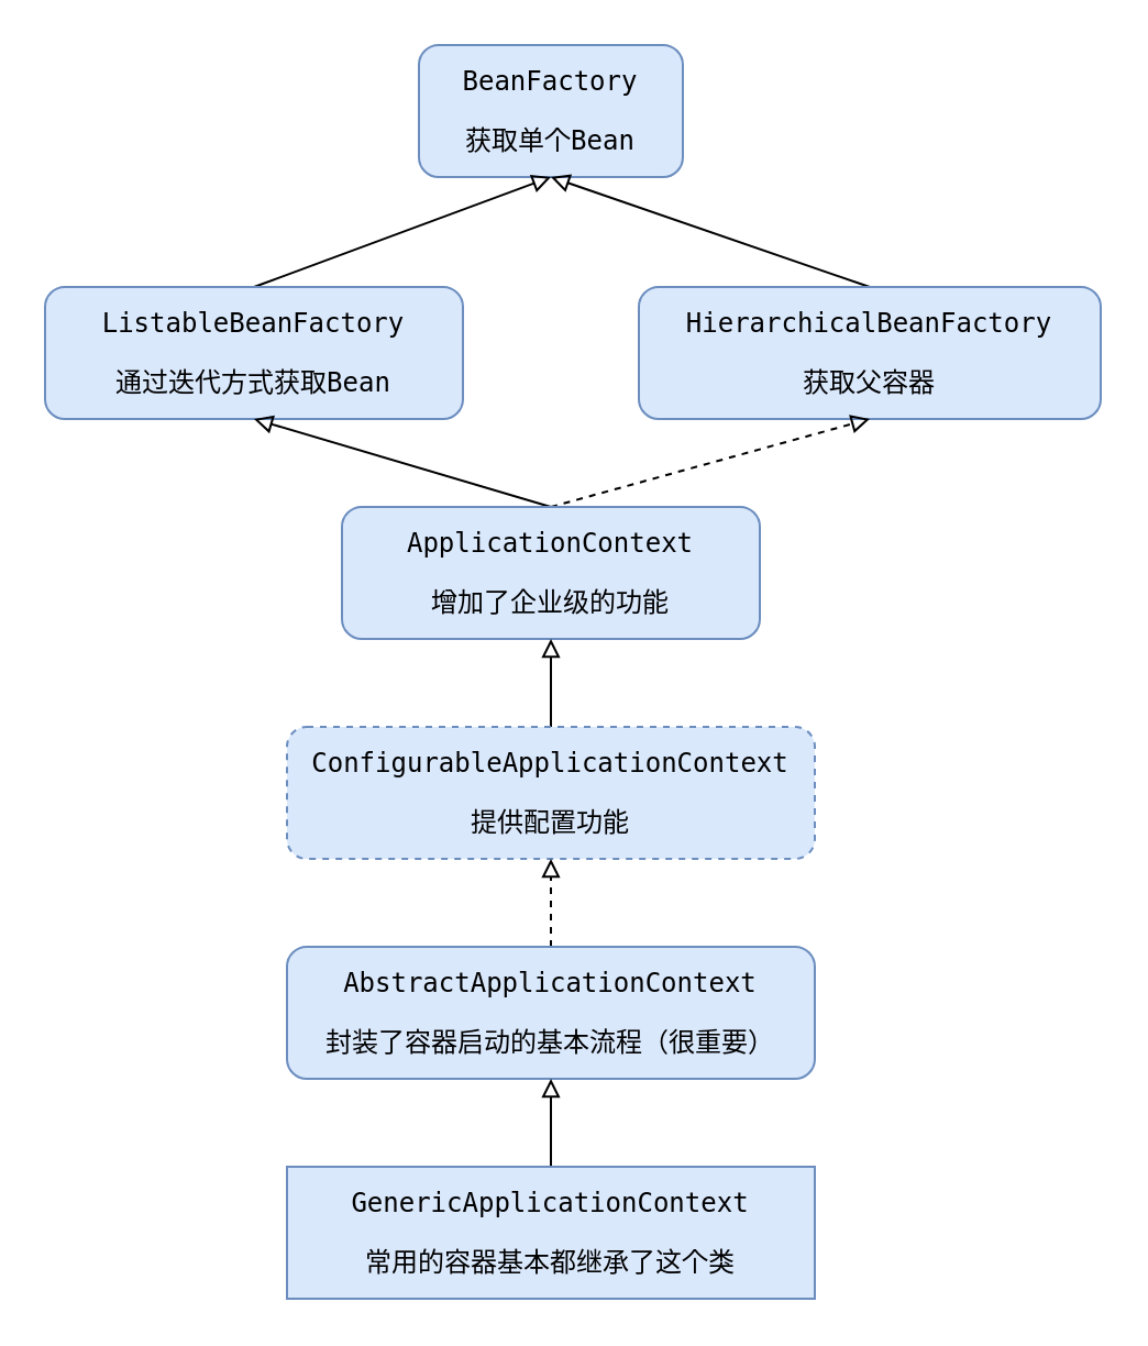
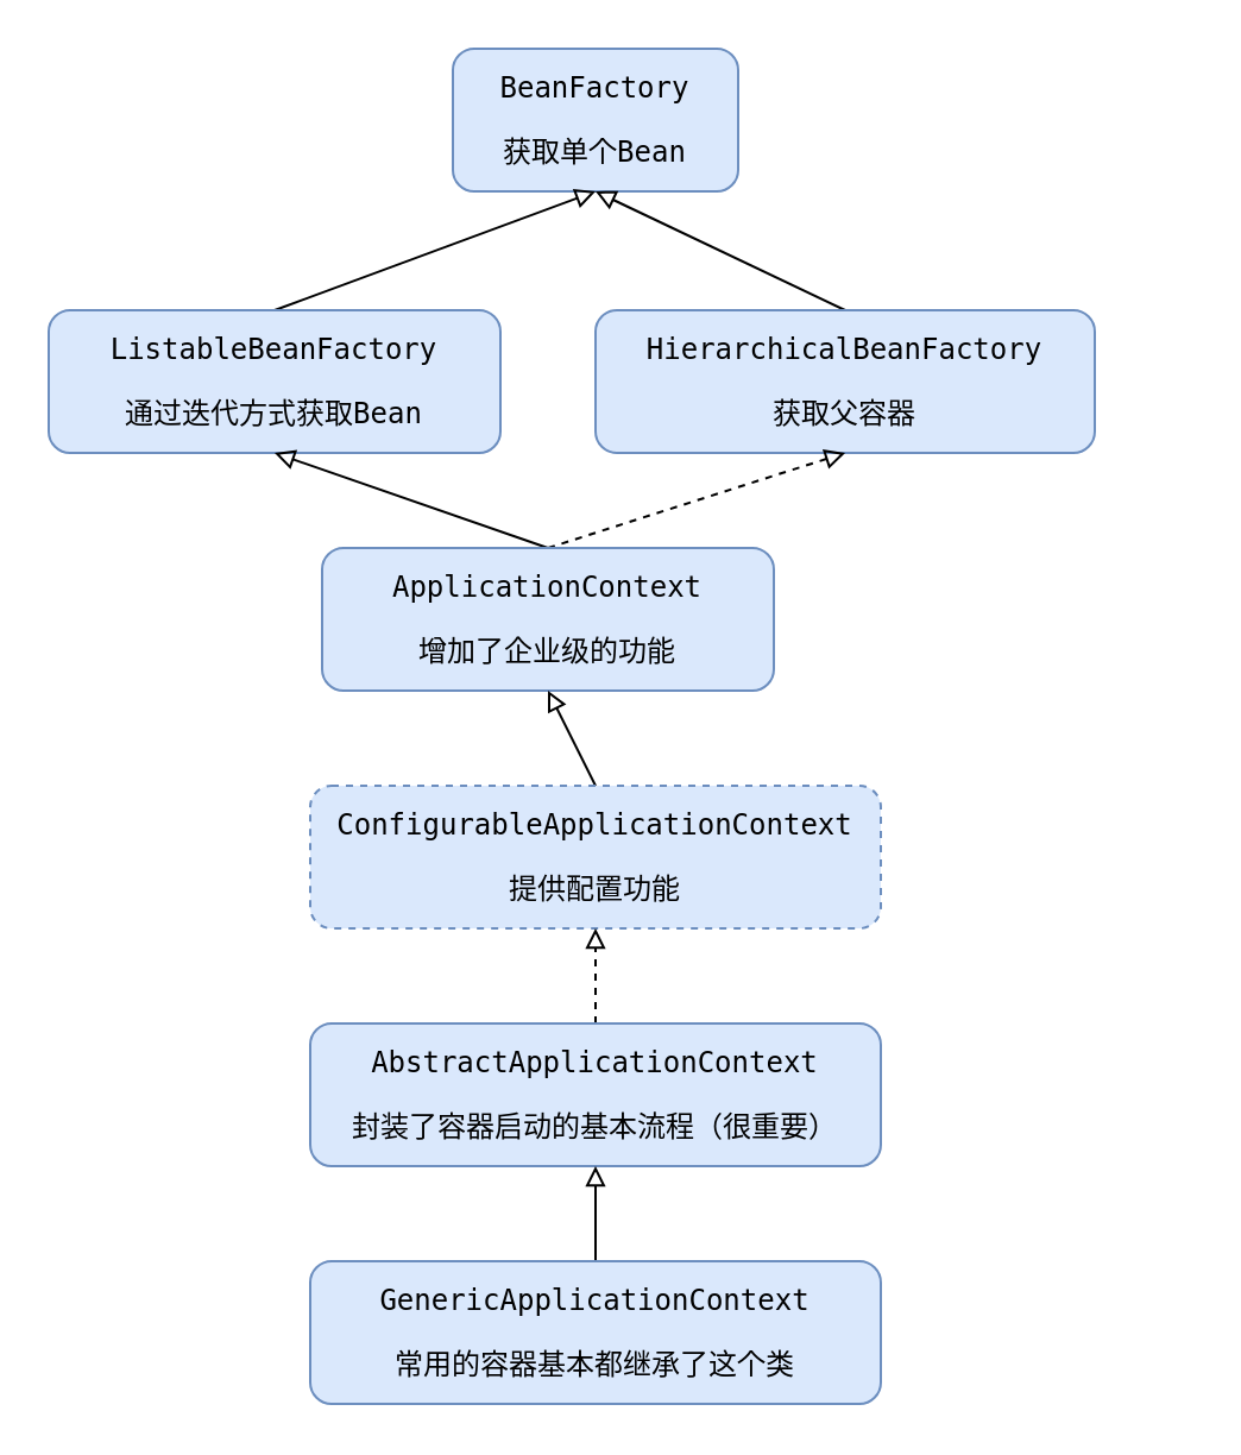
  <mxCell id="0" />
  <mxCell id="1" parent="0" />
  <mxCell id="2" value="&lt;pre&gt;BeanFactory&lt;/pre&gt;&lt;pre&gt;获取单个Bean&lt;/pre&gt;" style="rounded=1;whiteSpace=wrap;html=1;fillColor=#dae8fc;strokeColor=#6c8ebf;" parent="1" vertex="1"><mxGeometry x="190" y="20" width="120" height="60" as="geometry" /></mxCell>
  <mxCell id="3" style="rounded=0;orthogonalLoop=1;jettySize=auto;html=1;exitX=0.5;exitY=0;exitDx=0;exitDy=0;entryX=0.5;entryY=1;entryDx=0;entryDy=0;endArrow=block;endFill=0;" parent="1" source="4" target="2" edge="1"><mxGeometry relative="1" as="geometry" /></mxCell>
  <mxCell id="4" value="&lt;pre&gt;ListableBeanFactory&lt;/pre&gt;&lt;pre&gt;通过迭代方式获取Bean&lt;/pre&gt;" style="rounded=1;whiteSpace=wrap;html=1;fillColor=#dae8fc;strokeColor=#6c8ebf;" parent="1" vertex="1"><mxGeometry x="20" y="130" width="190" height="60" as="geometry" /></mxCell>
  <mxCell id="5" style="edgeStyle=none;rounded=0;orthogonalLoop=1;jettySize=auto;html=1;exitX=0.5;exitY=0;exitDx=0;exitDy=0;endArrow=block;endFill=0;" parent="1" source="6" edge="1"><mxGeometry relative="1" as="geometry"><mxPoint x="250" y="80" as="targetPoint" /></mxGeometry></mxCell>
- <mxCell id="6" value="&lt;pre&gt;&lt;pre&gt;HierarchicalBeanFactory&lt;/pre&gt;&lt;pre&gt;获取父容器&lt;/pre&gt;&lt;/pre&gt;" style="rounded=1;whiteSpace=wrap;html=1;fillColor=#dae8fc;strokeColor=#6c8ebf;" parent="1" vertex="1"><mxGeometry x="290" y="130" width="210" height="60" as="geometry" /></mxCell>
+ <mxCell id="6" value="&lt;pre&gt;&lt;pre&gt;HierarchicalBeanFactory&lt;/pre&gt;&lt;pre&gt;获取父容器&lt;/pre&gt;&lt;/pre&gt;" style="rounded=1;whiteSpace=wrap;html=1;fillColor=#dae8fc;strokeColor=#6c8ebf;" parent="1" vertex="1"><mxGeometry x="250" y="130" width="210" height="60" as="geometry" /></mxCell>
  <mxCell id="7" style="edgeStyle=none;rounded=0;orthogonalLoop=1;jettySize=auto;html=1;exitX=0.5;exitY=0;exitDx=0;exitDy=0;entryX=0.5;entryY=1;entryDx=0;entryDy=0;endArrow=block;endFill=0;" parent="1" source="9" target="4" edge="1"><mxGeometry relative="1" as="geometry" /></mxCell>
  <mxCell id="8" style="edgeStyle=none;rounded=0;orthogonalLoop=1;jettySize=auto;html=1;exitX=0.5;exitY=0;exitDx=0;exitDy=0;entryX=0.5;entryY=1;entryDx=0;entryDy=0;endArrow=block;endFill=0;dashed=1;" parent="1" source="9" target="6" edge="1"><mxGeometry relative="1" as="geometry" /></mxCell>
- <mxCell id="9" value="&lt;pre&gt;&lt;pre&gt;ApplicationContext&lt;/pre&gt;&lt;pre&gt;增加了企业级的功能&lt;/pre&gt;&lt;/pre&gt;" style="rounded=1;whiteSpace=wrap;html=1;fillColor=#dae8fc;strokeColor=#6c8ebf;" parent="1" vertex="1"><mxGeometry x="155" y="230" width="190" height="60" as="geometry" /></mxCell>
+ <mxCell id="9" value="&lt;pre&gt;&lt;pre&gt;ApplicationContext&lt;/pre&gt;&lt;pre&gt;增加了企业级的功能&lt;/pre&gt;&lt;/pre&gt;" style="rounded=1;whiteSpace=wrap;html=1;fillColor=#dae8fc;strokeColor=#6c8ebf;" parent="1" vertex="1"><mxGeometry x="135" y="230" width="190" height="60" as="geometry" /></mxCell>
  <mxCell id="10" style="edgeStyle=none;rounded=0;orthogonalLoop=1;jettySize=auto;html=1;exitX=0.5;exitY=0;exitDx=0;exitDy=0;entryX=0.5;entryY=1;entryDx=0;entryDy=0;endArrow=block;endFill=0;" parent="1" source="11" target="9" edge="1"><mxGeometry relative="1" as="geometry" /></mxCell>
  <mxCell id="11" value="&lt;pre&gt;&lt;pre&gt;&lt;pre&gt;ConfigurableApplicationContext&lt;/pre&gt;&lt;pre&gt;提供配置功能&lt;/pre&gt;&lt;/pre&gt;&lt;/pre&gt;" style="rounded=1;whiteSpace=wrap;html=1;fillColor=#dae8fc;strokeColor=#6c8ebf;dashed=1;" parent="1" vertex="1"><mxGeometry x="130" y="330" width="240" height="60" as="geometry" /></mxCell>
  <mxCell id="12" style="edgeStyle=none;rounded=0;orthogonalLoop=1;jettySize=auto;html=1;exitX=0.5;exitY=0;exitDx=0;exitDy=0;entryX=0.5;entryY=1;entryDx=0;entryDy=0;endArrow=block;endFill=0;dashed=1;" parent="1" source="13" target="11" edge="1"><mxGeometry relative="1" as="geometry" /></mxCell>
  <mxCell id="13" value="&lt;pre&gt;&lt;pre&gt;&lt;pre&gt;&lt;pre&gt;AbstractApplicationContext&lt;/pre&gt;&lt;pre&gt;封装了容器启动的基本流程（很重要）&lt;/pre&gt;&lt;/pre&gt;&lt;/pre&gt;&lt;/pre&gt;" style="rounded=1;whiteSpace=wrap;html=1;fillColor=#dae8fc;strokeColor=#6c8ebf;" parent="1" vertex="1"><mxGeometry x="130" y="430" width="240" height="60" as="geometry" /></mxCell>
  <mxCell id="14" style="edgeStyle=none;rounded=0;orthogonalLoop=1;jettySize=auto;html=1;exitX=0.5;exitY=0;exitDx=0;exitDy=0;entryX=0.5;entryY=1;entryDx=0;entryDy=0;endArrow=block;endFill=0;" parent="1" source="15" target="13" edge="1"><mxGeometry relative="1" as="geometry" /></mxCell>
- <mxCell id="15" value="&lt;pre&gt;&lt;pre&gt;&lt;pre&gt;&lt;pre&gt;&lt;pre&gt;GenericApplicationContext&lt;/pre&gt;&lt;pre&gt;常用的容器基本都继承了这个类&lt;/pre&gt;&lt;/pre&gt;&lt;/pre&gt;&lt;/pre&gt;&lt;/pre&gt;" style="whiteSpace=wrap;html=1;fillColor=#dae8fc;strokeColor=#6c8ebf;rounded=0;" parent="1" vertex="1"><mxGeometry x="130" y="530" width="240" height="60" as="geometry" /></mxCell>
+ <mxCell id="15" value="&lt;pre&gt;&lt;pre&gt;&lt;pre&gt;&lt;pre&gt;&lt;pre&gt;GenericApplicationContext&lt;/pre&gt;&lt;pre&gt;常用的容器基本都继承了这个类&lt;/pre&gt;&lt;/pre&gt;&lt;/pre&gt;&lt;/pre&gt;&lt;/pre&gt;" style="rounded=1;whiteSpace=wrap;html=1;fillColor=#dae8fc;strokeColor=#6c8ebf;" parent="1" vertex="1"><mxGeometry x="130" y="530" width="240" height="60" as="geometry" /></mxCell>
